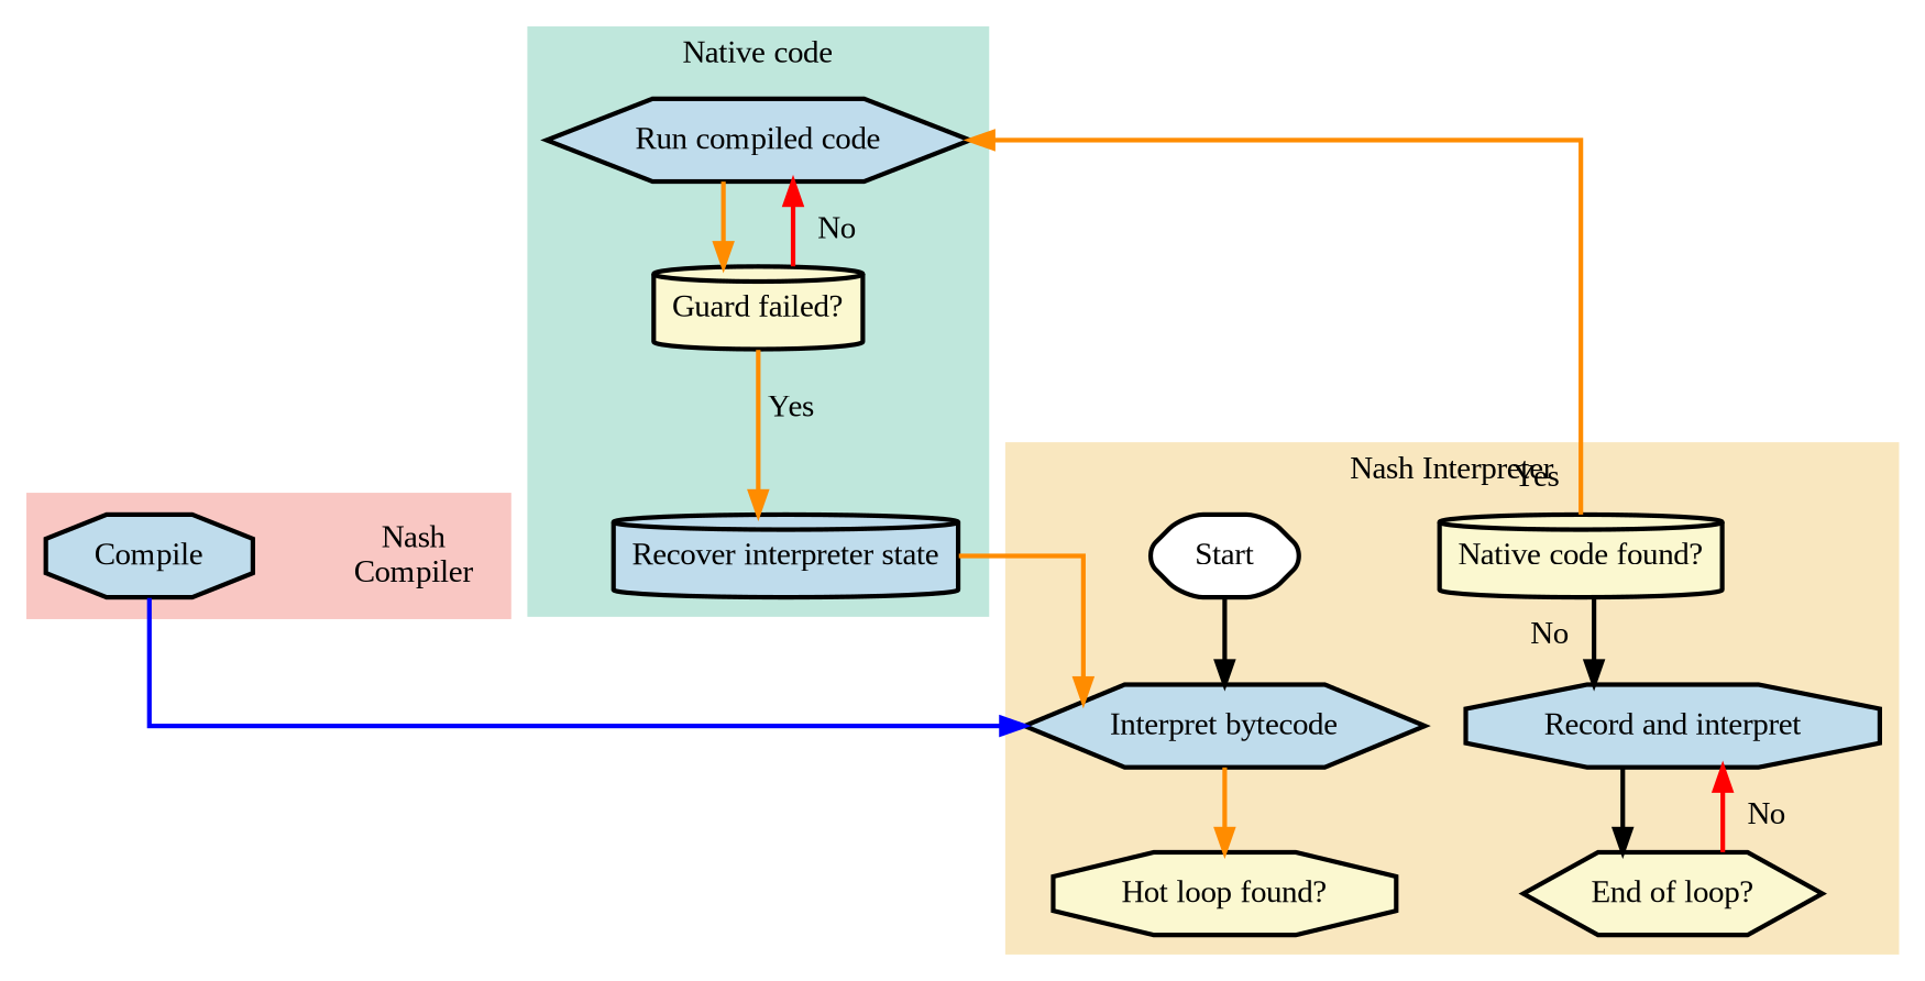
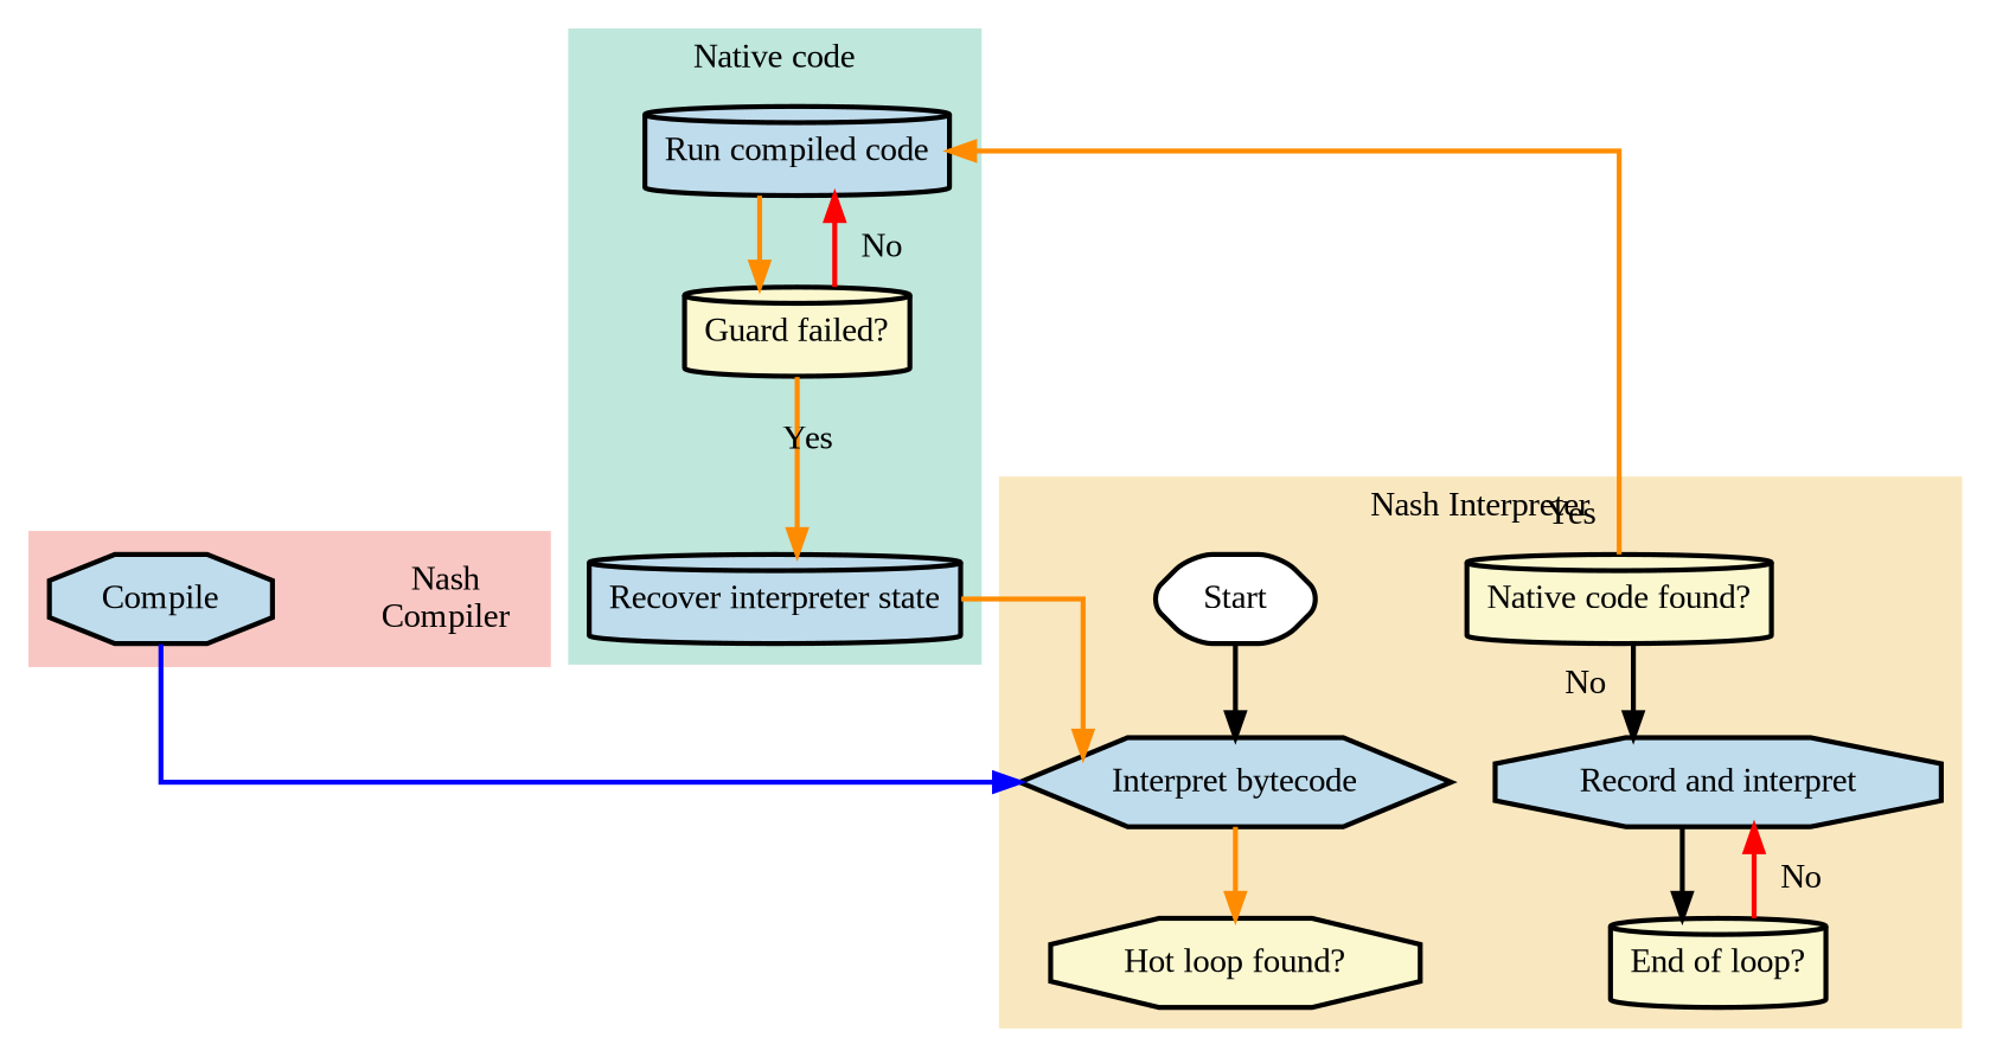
  digraph {
    fontname="Liberation Serif"
    splines=ortho
    node [fillcolor="#bfdcec" fontname="Liberation Serif" shape=cylinder style="filled,bold"]
    edge [color=darkorange fontname="Liberation Serif" style=bold]
    n1 [fillcolor="#ffffff" label=Start shape=hexagon style="filled,bold,rounded" width=1]
    n2 [label="Interpret bytecode" shape=hexagon width=1]
    n3 [label="Record and interpret" shape=octagon width=1]
    n4 [fillcolor="#fbf8d0" label="Hot loop found?" shape=octagon width=1]
    n5 [fillcolor="#fbf8d0" label="Native code found?" width=1]
-   n6 [fillcolor="#fbf8d0" label="End of loop?" shape=hexagon width=1]
+   n6 [fillcolor="#fbf8d0" label="End of loop?" width=1]
    n7 [label=Compile shape=octagon]
    n8 [label="Nash\nCompiler" shape=plaintext style=""]
-   n9 [label="Run compiled code" shape=hexagon]
+   n9 [label="Run compiled code"]
    n10 [label="Recover interpreter state"]
    n11 [fillcolor="#fbf8d0" label="Guard failed?"]
    subgraph cluster_1 {
      color="#f9e7bf"
      label="Nash Interpreter"
      style=filled
      n1
      n2
      n3
      n4
      n5
      n6
    }
    subgraph cluster_2 {
      color="#f9c7c3"
      style=filled
      subgraph sub_3 {
        color="#f9c7c3"
        rank=same
        style=filled
        n7
        n8
      }
    }
    subgraph cluster_4 {
      color="#bfe7dc"
      label="Native code"
      style=filled
      n9
      n10
      n11
    }
    n1 -> n2 [color=black]
    n2 -> n4
    n3 -> n6 [color=black]
    n5 -> n3 [color=black labelangle=-50 labeldistance=2.5 taillabel=No]
    n5 -> n9 [labelangle=50 labeldistance=2.5 taillabel=Yes]
    n6 -> n3 [color=red labelangle=-50 labeldistance=2.5 taillabel=No]
    n7 -> n2 [color=blue]
    n7 -> n8 [style=invis color=""]
    n9 -> n11
    n10 -> n2
    n11 -> n9 [color=red labelangle=-50 labeldistance=2.5 taillabel=No]
    n11 -> n10 [label=Yes]
  }
